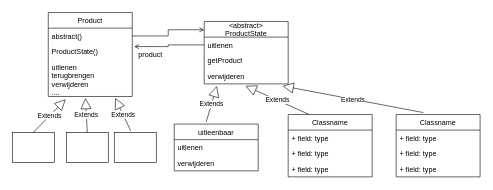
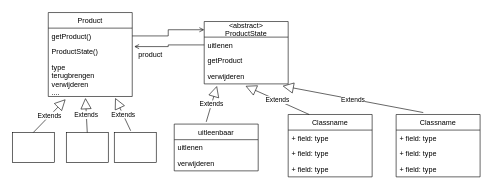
  <mxCell id="0" />
  <mxCell id="1" parent="0" />
  <mxCell id="2" value="Product" style="swimlane;fontStyle=0;childLayout=stackLayout;horizontal=1;startSize=26;fillColor=none;horizontalStack=0;resizeParent=1;resizeParentMax=0;resizeLast=0;collapsible=1;marginBottom=0;" vertex="1" parent="1"><mxGeometry x="80" y="20" width="140" height="140" as="geometry" /></mxCell>
- <mxCell id="3" value="abstract()" style="text;strokeColor=none;fillColor=none;align=left;verticalAlign=top;spacingLeft=4;spacingRight=4;overflow=hidden;rotatable=0;points=[[0,0.5],[1,0.5]];portConstraint=eastwest;" vertex="1" parent="2"><mxGeometry y="26" width="140" height="26" as="geometry" /></mxCell>
+ <mxCell id="3" value="getProduct()" style="text;strokeColor=none;fillColor=none;align=left;verticalAlign=top;spacingLeft=4;spacingRight=4;overflow=hidden;rotatable=0;points=[[0,0.5],[1,0.5]];portConstraint=eastwest;" vertex="1" parent="2"><mxGeometry y="26" width="140" height="26" as="geometry" /></mxCell>
  <mxCell id="4" value="ProductState()" style="text;strokeColor=none;fillColor=none;align=left;verticalAlign=top;spacingLeft=4;spacingRight=4;overflow=hidden;rotatable=0;points=[[0,0.5],[1,0.5]];portConstraint=eastwest;" vertex="1" parent="2"><mxGeometry y="52" width="140" height="26" as="geometry" /></mxCell>
- <mxCell id="5" value="uitlenen&#10;terugbrengen&#10;verwijderen&#10;...." style="text;strokeColor=none;fillColor=none;align=left;verticalAlign=top;spacingLeft=4;spacingRight=4;overflow=hidden;rotatable=0;points=[[0,0.5],[1,0.5]];portConstraint=eastwest;" vertex="1" parent="2"><mxGeometry y="78" width="140" height="62" as="geometry" /></mxCell>
+ <mxCell id="5" value="type&#10;terugbrengen&#10;verwijderen&#10;...." style="text;strokeColor=none;fillColor=none;align=left;verticalAlign=top;spacingLeft=4;spacingRight=4;overflow=hidden;rotatable=0;points=[[0,0.5],[1,0.5]];portConstraint=eastwest;" vertex="1" parent="2"><mxGeometry y="78" width="140" height="62" as="geometry" /></mxCell>
  <mxCell id="6" value="&lt;abstract&gt;&#10;ProductState" style="swimlane;fontStyle=0;childLayout=stackLayout;horizontal=1;startSize=26;fillColor=none;horizontalStack=0;resizeParent=1;resizeParentMax=0;resizeLast=0;collapsible=1;marginBottom=0;" vertex="1" parent="1"><mxGeometry x="340" y="35" width="140" height="104" as="geometry" /></mxCell>
  <mxCell id="7" value="uitlenen" style="text;strokeColor=none;fillColor=none;align=left;verticalAlign=top;spacingLeft=4;spacingRight=4;overflow=hidden;rotatable=0;points=[[0,0.5],[1,0.5]];portConstraint=eastwest;" vertex="1" parent="6"><mxGeometry y="26" width="140" height="26" as="geometry" /></mxCell>
  <mxCell id="8" value="getProduct" style="text;strokeColor=none;fillColor=none;align=left;verticalAlign=top;spacingLeft=4;spacingRight=4;overflow=hidden;rotatable=0;points=[[0,0.5],[1,0.5]];portConstraint=eastwest;" vertex="1" parent="6"><mxGeometry y="52" width="140" height="26" as="geometry" /></mxCell>
  <mxCell id="9" value="verwijderen" style="text;strokeColor=none;fillColor=none;align=left;verticalAlign=top;spacingLeft=4;spacingRight=4;overflow=hidden;rotatable=0;points=[[0,0.5],[1,0.5]];portConstraint=eastwest;" vertex="1" parent="6"><mxGeometry y="78" width="140" height="26" as="geometry" /></mxCell>
  <mxCell id="10" style="edgeStyle=orthogonalEdgeStyle;rounded=0;orthogonalLoop=1;jettySize=auto;html=1;entryX=0;entryY=0.132;entryDx=0;entryDy=0;entryPerimeter=0;endArrow=open;endFill=0;" edge="1" parent="1" source="3" target="6"><mxGeometry relative="1" as="geometry" /></mxCell>
  <mxCell id="11" value="" style="html=1;" vertex="1" parent="1"><mxGeometry x="20" y="220" width="70" height="50" as="geometry" /></mxCell>
  <mxCell id="12" value="" style="html=1;" vertex="1" parent="1"><mxGeometry x="110" y="220" width="70" height="50" as="geometry" /></mxCell>
  <mxCell id="13" value="" style="html=1;" vertex="1" parent="1"><mxGeometry x="190" y="220" width="70" height="50" as="geometry" /></mxCell>
  <mxCell id="14" value="Extends" style="endArrow=block;endSize=16;endFill=0;html=1;exitX=0.5;exitY=0;exitDx=0;exitDy=0;entryX=0.206;entryY=1.075;entryDx=0;entryDy=0;entryPerimeter=0;" edge="1" parent="1" source="11" target="5"><mxGeometry width="160" relative="1" as="geometry"><mxPoint x="10" y="190" as="sourcePoint" /><mxPoint x="170" y="190" as="targetPoint" /></mxGeometry></mxCell>
  <mxCell id="15" value="Extends" style="endArrow=block;endSize=16;endFill=0;html=1;exitX=0.5;exitY=0;exitDx=0;exitDy=0;entryX=0.443;entryY=1.04;entryDx=0;entryDy=0;entryPerimeter=0;" edge="1" parent="1" source="12" target="5"><mxGeometry width="160" relative="1" as="geometry"><mxPoint x="80" y="150" as="sourcePoint" /><mxPoint x="240" y="150" as="targetPoint" /></mxGeometry></mxCell>
  <mxCell id="16" value="Extends" style="endArrow=block;endSize=16;endFill=0;html=1;exitX=0.391;exitY=-0.058;exitDx=0;exitDy=0;exitPerimeter=0;entryX=0.797;entryY=1.04;entryDx=0;entryDy=0;entryPerimeter=0;" edge="1" parent="1" source="13" target="5"><mxGeometry width="160" relative="1" as="geometry"><mxPoint x="200" y="190" as="sourcePoint" /><mxPoint x="360" y="190" as="targetPoint" /></mxGeometry></mxCell>
  <mxCell id="17" style="edgeStyle=orthogonalEdgeStyle;rounded=0;orthogonalLoop=1;jettySize=auto;html=1;entryX=1.024;entryY=0.184;entryDx=0;entryDy=0;entryPerimeter=0;endArrow=open;endFill=0;" edge="1" parent="1" source="7" target="4"><mxGeometry relative="1" as="geometry" /></mxCell>
  <mxCell id="18" value="product" style="text;html=1;align=center;verticalAlign=middle;resizable=0;points=[];autosize=1;strokeColor=none;" vertex="1" parent="1"><mxGeometry x="220" y="80" width="60" height="20" as="geometry" /></mxCell>
  <mxCell id="19" value="uitleenbaar" style="swimlane;fontStyle=0;childLayout=stackLayout;horizontal=1;startSize=26;fillColor=none;horizontalStack=0;resizeParent=1;resizeParentMax=0;resizeLast=0;collapsible=1;marginBottom=0;" vertex="1" parent="1"><mxGeometry x="290" y="206" width="140" height="78" as="geometry" /></mxCell>
  <mxCell id="20" value="uitlenen" style="text;strokeColor=none;fillColor=none;align=left;verticalAlign=top;spacingLeft=4;spacingRight=4;overflow=hidden;rotatable=0;points=[[0,0.5],[1,0.5]];portConstraint=eastwest;" vertex="1" parent="19"><mxGeometry y="26" width="140" height="26" as="geometry" /></mxCell>
  <mxCell id="21" value="verwijderen" style="text;strokeColor=none;fillColor=none;align=left;verticalAlign=top;spacingLeft=4;spacingRight=4;overflow=hidden;rotatable=0;points=[[0,0.5],[1,0.5]];portConstraint=eastwest;" vertex="1" parent="19"><mxGeometry y="52" width="140" height="26" as="geometry" /></mxCell>
  <mxCell id="22" value="Classname" style="swimlane;fontStyle=0;childLayout=stackLayout;horizontal=1;startSize=26;fillColor=none;horizontalStack=0;resizeParent=1;resizeParentMax=0;resizeLast=0;collapsible=1;marginBottom=0;" vertex="1" parent="1"><mxGeometry x="480" y="190" width="140" height="104" as="geometry" /></mxCell>
  <mxCell id="23" value="+ field: type" style="text;strokeColor=none;fillColor=none;align=left;verticalAlign=top;spacingLeft=4;spacingRight=4;overflow=hidden;rotatable=0;points=[[0,0.5],[1,0.5]];portConstraint=eastwest;" vertex="1" parent="22"><mxGeometry y="26" width="140" height="26" as="geometry" /></mxCell>
  <mxCell id="24" value="+ field: type" style="text;strokeColor=none;fillColor=none;align=left;verticalAlign=top;spacingLeft=4;spacingRight=4;overflow=hidden;rotatable=0;points=[[0,0.5],[1,0.5]];portConstraint=eastwest;" vertex="1" parent="22"><mxGeometry y="52" width="140" height="26" as="geometry" /></mxCell>
  <mxCell id="25" value="+ field: type" style="text;strokeColor=none;fillColor=none;align=left;verticalAlign=top;spacingLeft=4;spacingRight=4;overflow=hidden;rotatable=0;points=[[0,0.5],[1,0.5]];portConstraint=eastwest;" vertex="1" parent="22"><mxGeometry y="78" width="140" height="26" as="geometry" /></mxCell>
  <mxCell id="26" value="Extends" style="endArrow=block;endSize=16;endFill=0;html=1;exitX=0.381;exitY=-0.047;exitDx=0;exitDy=0;exitPerimeter=0;entryX=0.151;entryY=1.132;entryDx=0;entryDy=0;entryPerimeter=0;" edge="1" parent="1" source="19" target="9"><mxGeometry width="160" relative="1" as="geometry"><mxPoint x="330" y="160" as="sourcePoint" /><mxPoint x="490" y="160" as="targetPoint" /></mxGeometry></mxCell>
  <mxCell id="27" value="Classname" style="swimlane;fontStyle=0;childLayout=stackLayout;horizontal=1;startSize=26;fillColor=none;horizontalStack=0;resizeParent=1;resizeParentMax=0;resizeLast=0;collapsible=1;marginBottom=0;" vertex="1" parent="1"><mxGeometry x="660" y="190" width="140" height="104" as="geometry" /></mxCell>
  <mxCell id="28" value="+ field: type" style="text;strokeColor=none;fillColor=none;align=left;verticalAlign=top;spacingLeft=4;spacingRight=4;overflow=hidden;rotatable=0;points=[[0,0.5],[1,0.5]];portConstraint=eastwest;" vertex="1" parent="27"><mxGeometry y="26" width="140" height="26" as="geometry" /></mxCell>
  <mxCell id="29" value="+ field: type" style="text;strokeColor=none;fillColor=none;align=left;verticalAlign=top;spacingLeft=4;spacingRight=4;overflow=hidden;rotatable=0;points=[[0,0.5],[1,0.5]];portConstraint=eastwest;" vertex="1" parent="27"><mxGeometry y="52" width="140" height="26" as="geometry" /></mxCell>
  <mxCell id="30" value="+ field: type" style="text;strokeColor=none;fillColor=none;align=left;verticalAlign=top;spacingLeft=4;spacingRight=4;overflow=hidden;rotatable=0;points=[[0,0.5],[1,0.5]];portConstraint=eastwest;" vertex="1" parent="27"><mxGeometry y="78" width="140" height="26" as="geometry" /></mxCell>
  <mxCell id="31" value="Extends" style="endArrow=block;endSize=16;endFill=0;html=1;exitX=0.25;exitY=0;exitDx=0;exitDy=0;entryX=0.492;entryY=1.132;entryDx=0;entryDy=0;entryPerimeter=0;" edge="1" parent="1" source="22" target="9"><mxGeometry width="160" relative="1" as="geometry"><mxPoint x="540" y="150" as="sourcePoint" /><mxPoint x="700" y="150" as="targetPoint" /></mxGeometry></mxCell>
  <mxCell id="32" value="Extends" style="endArrow=block;endSize=16;endFill=0;html=1;exitX=0.323;exitY=-0.031;exitDx=0;exitDy=0;exitPerimeter=0;entryX=0.933;entryY=1.132;entryDx=0;entryDy=0;entryPerimeter=0;" edge="1" parent="1" source="27" target="9"><mxGeometry width="160" relative="1" as="geometry"><mxPoint x="430" y="300" as="sourcePoint" /><mxPoint x="590" y="300" as="targetPoint" /></mxGeometry></mxCell>
